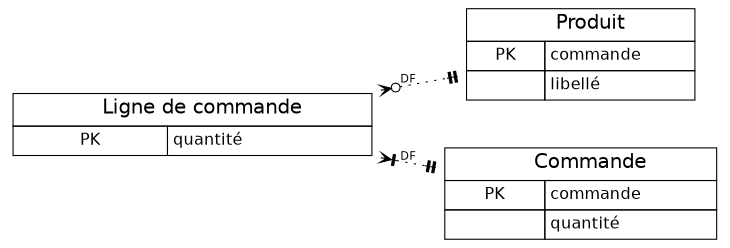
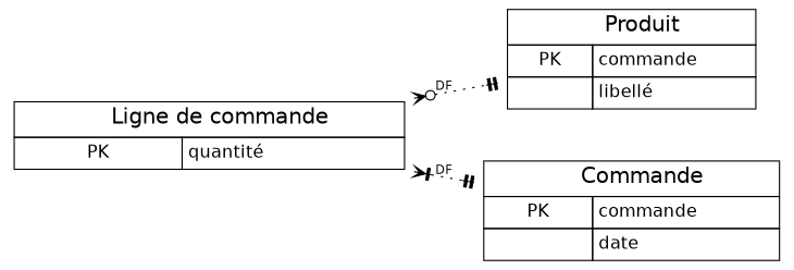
  digraph {
    bgcolor="#FFFFFF"
    nodesep=0.5
    rankdir=LR
    node [fontcolor="#000000" fontname=Helvetica fontsize=15 shape=none]
    edge [arrowhead=teetee color="#000000" dir=both fontcolor="#000000" fontname=Futura fontsize=11 penwidth=1 style=dotted]
    n1 [label=<<table         border="0"         cellborder="1"         cellspacing="0"         bgcolor="#FFFFFF"         color="#000000"         cellpadding="4"     >         <tr>             <td bgcolor="#FFFFFF" colspan="2">                 <font                     color="#000000"                     point-size="18"                 >Produit</font>             </td>         </tr>         <tr><td>PK</td><td align="left">commande</td></tr>         <tr><td> </td><td align="left">libellé</td></tr>     </table> >]
    n2 [label=<<table         border="0"         cellborder="1"         cellspacing="0"         bgcolor="#FFFFFF"         color="#000000"         cellpadding="4"     >         <tr>             <td bgcolor="#FFFFFF" colspan="2">                 <font                     color="#000000"                     point-size="18"                 >Ligne de commande</font>             </td>         </tr>         <tr><td>PK</td><td align="left">quantité</td></tr>     </table> >]
-   n3 [label=<<table         border="0"         cellborder="1"         cellspacing="0"         bgcolor="#FFFFFF"         color="#000000"         cellpadding="4"     >         <tr>             <td bgcolor="#FFFFFF" colspan="2">                 <font                     color="#000000"                     point-size="18"                 >Commande</font>             </td>         </tr>         <tr><td>PK</td><td align="left">commande</td></tr>         <tr><td> </td><td align="left">quantité</td></tr>     </table> >]
+   n3 [label=<<table         border="0"         cellborder="1"         cellspacing="0"         bgcolor="#FFFFFF"         color="#000000"         cellpadding="4"     >         <tr>             <td bgcolor="#FFFFFF" colspan="2">                 <font                     color="#000000"                     point-size="18"                 >Commande</font>             </td>         </tr>         <tr><td>PK</td><td align="left">commande</td></tr>         <tr><td> </td><td align="left">date</td></tr>     </table> >]
    n2 -> n1 [arrowtail=crowodot label=DF]
    n2 -> n3 [arrowtail=crowtee label=DF]
  }
